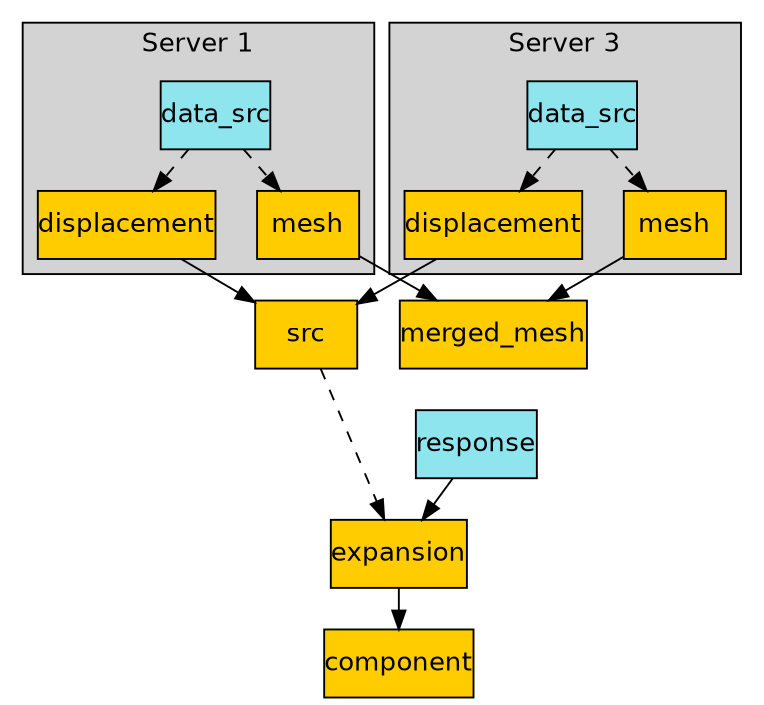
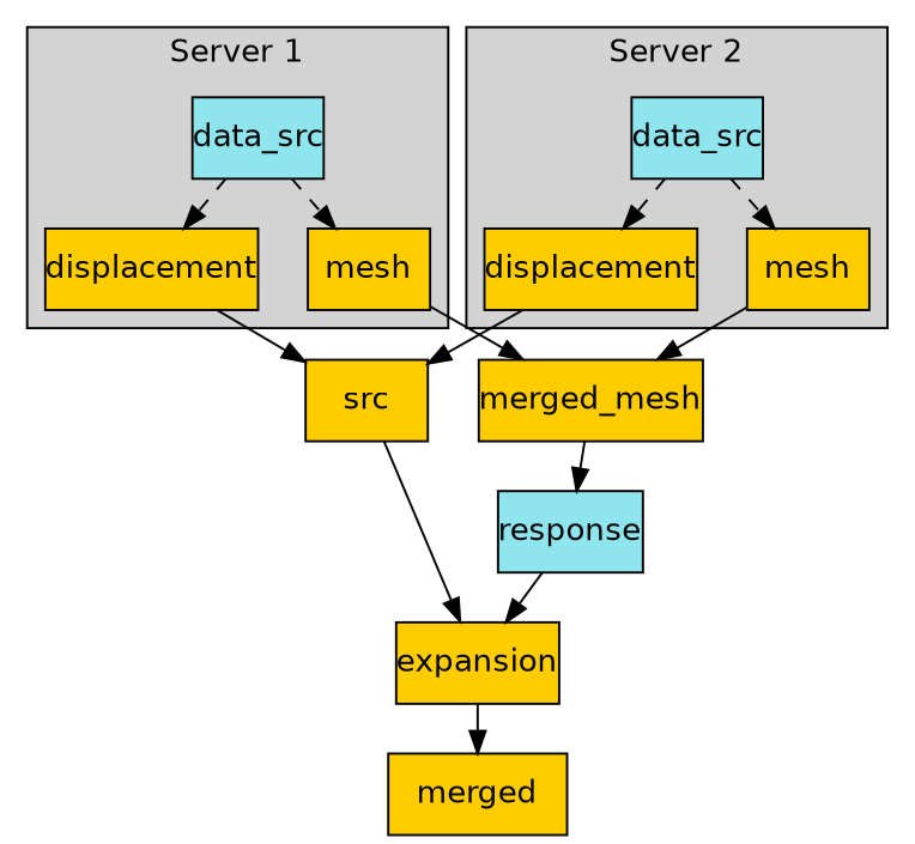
  digraph {
    fontname="DejaVu Sans"
    nodesep=0.3
    rankdir=TB
    ranksep=0.3
    splines=line
    node [fillcolor="#ffcc00" fontname="DejaVu Sans" margin=0 shape=box style=filled]
    edge [fontname="DejaVu Sans"]
    n1 [label=displacement]
    n2 [label=mesh]
    n3 [fillcolor=cadetblue2 label=data_src]
    n4 [label=displacement]
    n5 [label=mesh]
    n6 [fillcolor=cadetblue2 label=data_src]
    n7 [label=src]
    merged_mesh
    expansion
    response [fillcolor=cadetblue2]
-   component
+   component [label=merged]
    subgraph cluster_1 {
      fillcolor=lightgrey
      label="Server 1"
      style=filled
      n1
      n2
      n3
    }
    subgraph cluster_2 {
      fillcolor=lightgrey
-     label="Server 3"
+     label="Server 2"
      style=filled
      n4
      n5
      n6
    }
    n1 -> n7
    n2 -> merged_mesh
    n3 -> n1 [style=dashed]
    n3 -> n2 [style=dashed]
    n4 -> n7
    n5 -> merged_mesh
    n6 -> n4 [style=dashed]
    n6 -> n5 [style=dashed]
-   n7 -> expansion [style=dashed]
+   n7 -> expansion
+   merged_mesh -> response
    expansion -> component
    response -> expansion
  }
